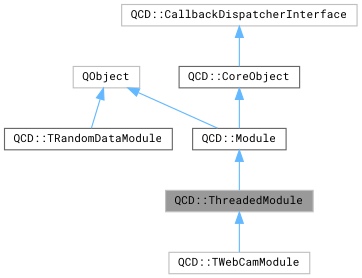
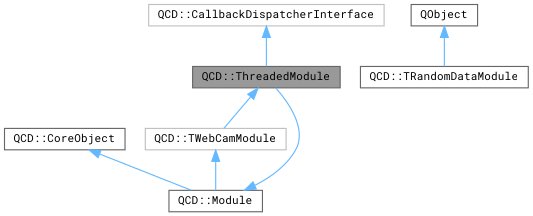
  digraph {
    fontname="Roboto Mono"
    node [color=gray40 fillcolor=white fontname="Roboto Mono" fontsize=10 shape=box style=filled]
    edge [color=steelblue1 dir=back fontname="Roboto Mono" fontsize=10 labelfontname=Helvetica labelfontsize=10 style=solid]
-   n1 [color=grey75 fillcolor=grey60 fontcolor=black height=0.2 label="QCD::ThreadedModule" width=0.4]
+   n1 [fillcolor=grey60 fontcolor=black height=0.2 label="QCD::ThreadedModule" width=0.4]
    n2 [color=grey75 height=0.2 label="QCD::TWebCamModule" width=0.4]
    n3 [height=0.2 label="QCD::TRandomDataModule" width=0.4]
    n4 [height=0.2 label="QCD::Module" width=0.4]
-   n5 [color=grey75 height=0.2 label=QObject width=0.4]
+   n5 [height=0.2 label=QObject width=0.4]
    n6 [height=0.2 label="QCD::CoreObject" width=0.4]
    n7 [color=grey75 height=0.2 label="QCD::CallbackDispatcherInterface" width=0.4]
    n1 -> n2
    n4 -> n1
    n5 -> n3
-   n5 -> n4
+   n2 -> n4
    n6 -> n4
-   n7 -> n6
+   n7 -> n1
  }
